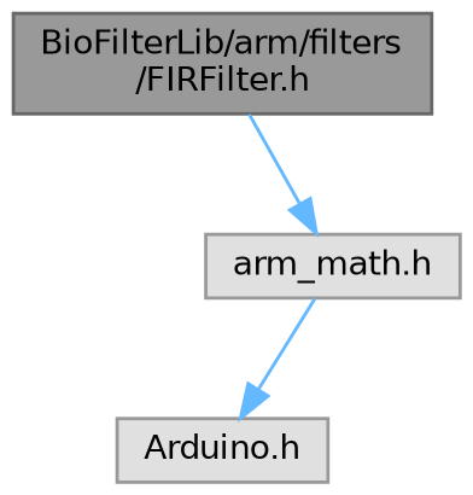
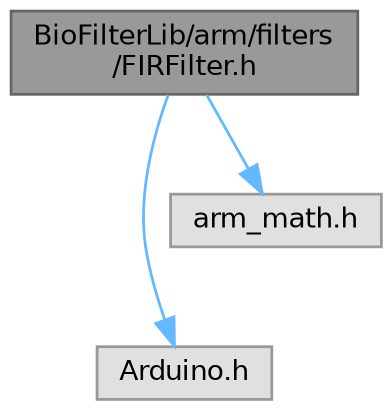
  digraph {
    node [color=grey60 fillcolor="#E0E0E0" fontname=Helvetica fontsize=10 shape=box style=filled]
    edge [color=steelblue1 fontname=Helvetica fontsize=10 labelfontname=Helvetica labelfontsize=10 style=solid]
    n1 [color=gray40 fillcolor=grey60 fontcolor=black height=0.2 label="BioFilterLib/arm/filters\l/FIRFilter.h" width=0.4]
    n2 [height=0.2 label="Arduino.h" width=0.4]
    n3 [height=0.2 label="arm_math.h" width=0.4]
-   n3 -> n2
+   n1 -> n2
    n1 -> n3
  }
